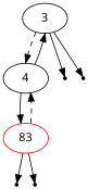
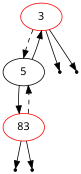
  digraph {
    fontname="Noto Sans"
    node [fontname="Noto Sans" shape=point]
    edge [fontname="Noto Sans"]
-   3 [color=black shape=""]
-   4 [shape=""]
+   3 [color=red shape=""]
+   4 [label=5 shape=""]
    null2
    null3
    n5 [color=red label=83 shape=""]
    null0
    null1
    3 -> 4 [style=dashed]
    3 -> null2
    3 -> null3
    4 -> 3
    4 -> n5
    n5 -> 4 [style=dashed]
    n5 -> null0
    n5 -> null1
  }
